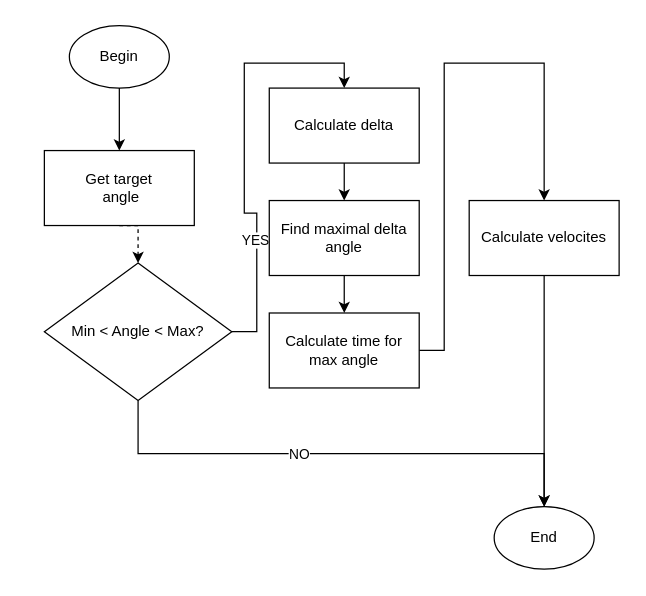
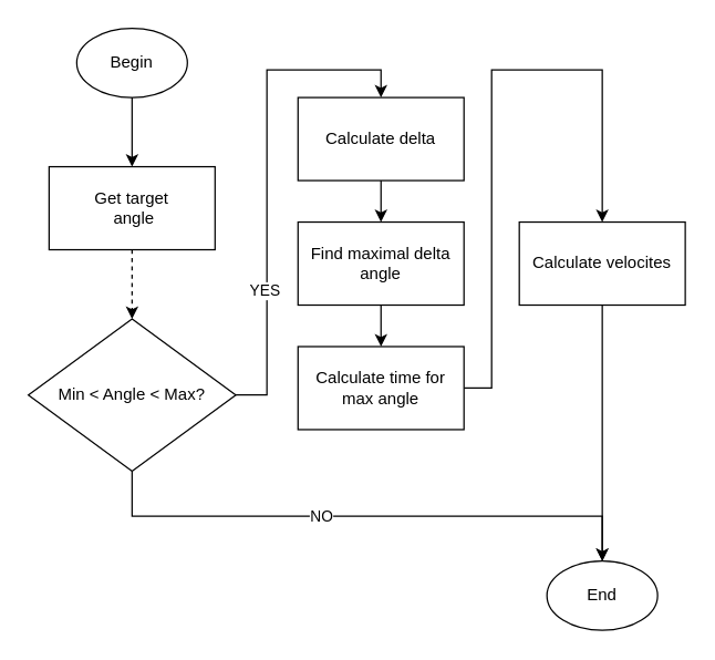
  <mxCell id="0" />
  <mxCell id="1" parent="0" />
  <mxCell id="2" style="edgeStyle=orthogonalEdgeStyle;rounded=0;orthogonalLoop=1;jettySize=auto;html=1;exitX=0.5;exitY=1;exitDx=0;exitDy=0;entryX=0.5;entryY=0;entryDx=0;entryDy=0;" parent="1" source="3" edge="1"><mxGeometry relative="1" as="geometry"><mxPoint x="95" y="120" as="targetPoint" /></mxGeometry></mxCell>
  <mxCell id="3" value="Begin" style="ellipse;whiteSpace=wrap;html=1;" parent="1" vertex="1"><mxGeometry x="55" y="20" width="80" height="50" as="geometry" /></mxCell>
  <mxCell id="4" value="End" style="ellipse;whiteSpace=wrap;html=1;" parent="1" vertex="1"><mxGeometry x="395" y="405" width="80" height="50" as="geometry" /></mxCell>
  <mxCell id="5" style="edgeStyle=orthogonalEdgeStyle;rounded=0;orthogonalLoop=1;jettySize=auto;html=1;exitX=0.5;exitY=1;exitDx=0;exitDy=0;entryX=0.5;entryY=0;entryDx=0;entryDy=0;dashed=1;" parent="1" source="6" target="11" edge="1"><mxGeometry relative="1" as="geometry" /></mxCell>
  <mxCell id="6" value="&lt;div&gt;Get target&lt;/div&gt;&lt;div&gt;&amp;nbsp;angle&lt;br&gt;&lt;/div&gt;" style="rounded=0;whiteSpace=wrap;html=1;" parent="1" vertex="1"><mxGeometry x="35" y="120" width="120" height="60" as="geometry" /></mxCell>
  <mxCell id="7" style="edgeStyle=orthogonalEdgeStyle;rounded=0;orthogonalLoop=1;jettySize=auto;html=1;exitX=0.5;exitY=1;exitDx=0;exitDy=0;" parent="1" source="11" target="4" edge="1"><mxGeometry relative="1" as="geometry" /></mxCell>
  <mxCell id="8" value="NO" style="edgeLabel;html=1;align=center;verticalAlign=middle;resizable=0;points=[];" parent="7" vertex="1" connectable="0"><mxGeometry x="-0.167" relative="1" as="geometry"><mxPoint as="offset" /></mxGeometry></mxCell>
  <mxCell id="9" style="edgeStyle=orthogonalEdgeStyle;rounded=0;orthogonalLoop=1;jettySize=auto;html=1;exitX=1;exitY=0.5;exitDx=0;exitDy=0;entryX=0.5;entryY=0;entryDx=0;entryDy=0;" parent="1" source="11" target="13" edge="1"><mxGeometry relative="1" as="geometry" /></mxCell>
  <mxCell id="10" value="YES" style="edgeLabel;html=1;align=center;verticalAlign=middle;resizable=0;points=[];" vertex="1" connectable="0" parent="9"><mxGeometry x="-0.453" y="3" relative="1" as="geometry"><mxPoint x="1" as="offset" /></mxGeometry></mxCell>
- <mxCell id="11" value="Min &amp;lt; Angle &amp;lt; Max?" style="rhombus;whiteSpace=wrap;html=1;" parent="1" vertex="1"><mxGeometry x="35" y="210" width="150" height="110" as="geometry" /></mxCell>
+ <mxCell id="11" value="Min &amp;lt; Angle &amp;lt; Max?" style="rhombus;whiteSpace=wrap;html=1;" parent="1" vertex="1"><mxGeometry x="20" y="230" width="150" height="110" as="geometry" /></mxCell>
  <mxCell id="12" style="edgeStyle=orthogonalEdgeStyle;rounded=0;orthogonalLoop=1;jettySize=auto;html=1;exitX=0.5;exitY=1;exitDx=0;exitDy=0;entryX=0.5;entryY=0;entryDx=0;entryDy=0;" parent="1" source="13" target="15" edge="1"><mxGeometry relative="1" as="geometry" /></mxCell>
  <mxCell id="13" value="Calculate delta " style="rounded=0;whiteSpace=wrap;html=1;" parent="1" vertex="1"><mxGeometry x="215" y="70" width="120" height="60" as="geometry" /></mxCell>
  <mxCell id="14" style="edgeStyle=orthogonalEdgeStyle;rounded=0;orthogonalLoop=1;jettySize=auto;html=1;exitX=0.5;exitY=1;exitDx=0;exitDy=0;" parent="1" source="15" target="17" edge="1"><mxGeometry relative="1" as="geometry" /></mxCell>
  <mxCell id="15" value="Find maximal delta angle" style="rounded=0;whiteSpace=wrap;html=1;" parent="1" vertex="1"><mxGeometry x="215" y="160" width="120" height="60" as="geometry" /></mxCell>
  <mxCell id="16" style="edgeStyle=orthogonalEdgeStyle;rounded=0;orthogonalLoop=1;jettySize=auto;html=1;exitX=1;exitY=0.5;exitDx=0;exitDy=0;entryX=0.5;entryY=0;entryDx=0;entryDy=0;" parent="1" source="17" target="19" edge="1"><mxGeometry relative="1" as="geometry"><Array as="points"><mxPoint x="355" y="280" /><mxPoint x="355" y="50" /><mxPoint x="435" y="50" /></Array></mxGeometry></mxCell>
  <mxCell id="17" value="Calculate time for max angle" style="rounded=0;whiteSpace=wrap;html=1;" parent="1" vertex="1"><mxGeometry x="215" y="250" width="120" height="60" as="geometry" /></mxCell>
  <mxCell id="18" style="edgeStyle=orthogonalEdgeStyle;rounded=0;orthogonalLoop=1;jettySize=auto;html=1;exitX=0.5;exitY=1;exitDx=0;exitDy=0;entryX=0.5;entryY=0;entryDx=0;entryDy=0;" parent="1" source="19" target="4" edge="1"><mxGeometry relative="1" as="geometry" /></mxCell>
  <mxCell id="19" value="Calculate velocites " style="rounded=0;whiteSpace=wrap;html=1;" parent="1" vertex="1"><mxGeometry x="375" y="160" width="120" height="60" as="geometry" /></mxCell>
